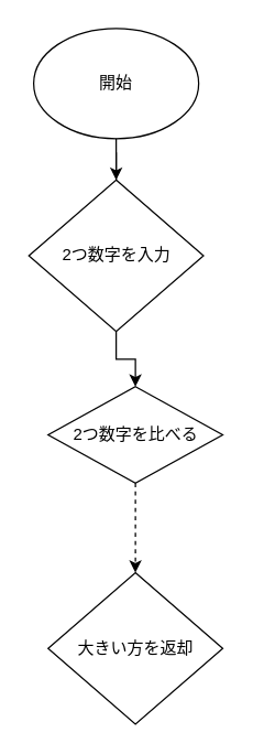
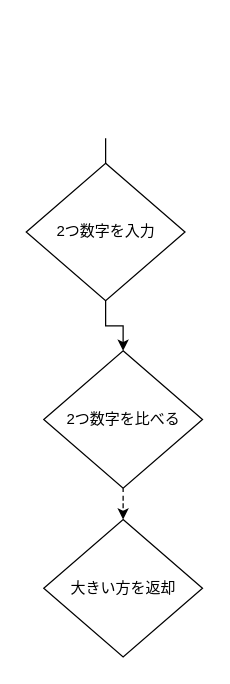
  <mxCell id="0" />
  <mxCell id="1" parent="0" />
  <mxCell id="2" value="" style="edgeStyle=orthogonalEdgeStyle;rounded=0;orthogonalLoop=1;jettySize=auto;html=1;" edge="1" parent="1" source="8"><mxGeometry relative="1" as="geometry"><mxPoint x="84" y="180" as="targetPoint" /></mxGeometry></mxCell>
- <mxCell id="3" value="開始" style="ellipse;whiteSpace=wrap;html=1;" vertex="1" parent="1"><mxGeometry x="24" y="20" width="120" height="80" as="geometry" /></mxCell>
  <mxCell id="4" value="" style="edgeStyle=orthogonalEdgeStyle;rounded=0;orthogonalLoop=1;jettySize=auto;html=1;" edge="1" parent="1" source="8" target="6"><mxGeometry relative="1" as="geometry" /></mxCell>
  <mxCell id="5" value="" style="edgeStyle=orthogonalEdgeStyle;rounded=0;orthogonalLoop=1;jettySize=auto;html=1;dashed=1;" edge="1" parent="1" source="6" target="7"><mxGeometry relative="1" as="geometry" /></mxCell>
- <mxCell id="6" value="2つ数字を比べる" style="rhombus;whiteSpace=wrap;html=1;" vertex="1" parent="1"><mxGeometry x="34.5" y="280" width="127" height="70" as="geometry" /></mxCell>
+ <mxCell id="6" value="2つ数字を比べる" style="rhombus;whiteSpace=wrap;html=1;" vertex="1" parent="1"><mxGeometry x="34.5" y="280" width="127" height="110" as="geometry" /></mxCell>
  <mxCell id="7" value="大きい方を返却" style="rhombus;whiteSpace=wrap;html=1;" vertex="1" parent="1"><mxGeometry x="34.5" y="415" width="127" height="110" as="geometry" /></mxCell>
  <mxCell id="8" value="2つ数字を入力" style="rhombus;whiteSpace=wrap;html=1;" vertex="1" parent="1"><mxGeometry x="20.5" y="130" width="127" height="110" as="geometry" /></mxCell>
- <mxCell id="9" value="" style="edgeStyle=orthogonalEdgeStyle;rounded=0;orthogonalLoop=1;jettySize=auto;html=1;" edge="1" parent="1" source="3" target="8"><mxGeometry relative="1" as="geometry"><mxPoint x="84" y="100" as="sourcePoint" /><mxPoint x="84" y="180" as="targetPoint" /></mxGeometry></mxCell>
